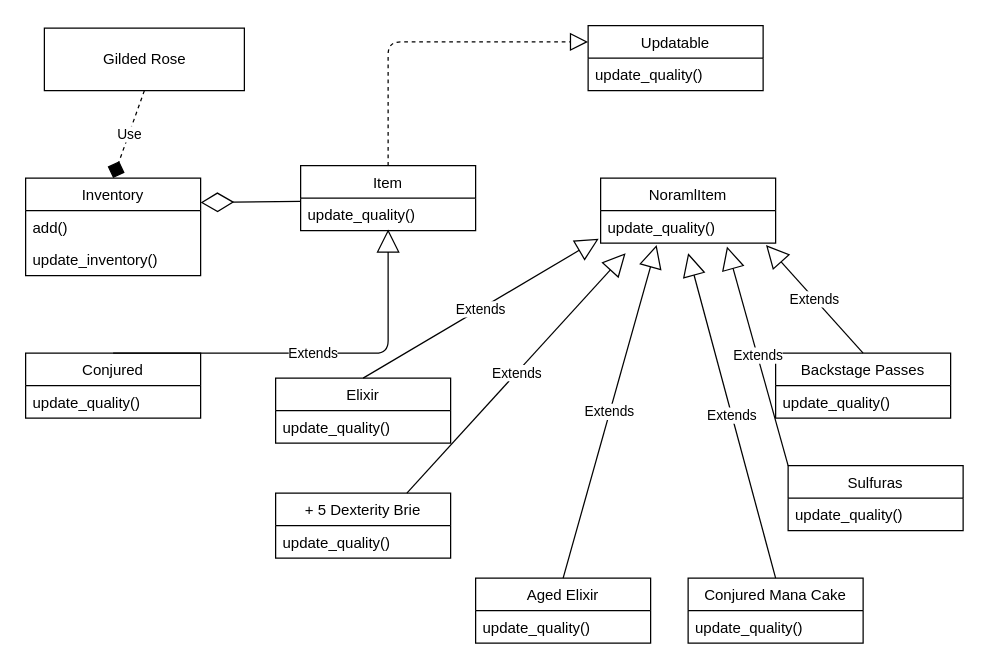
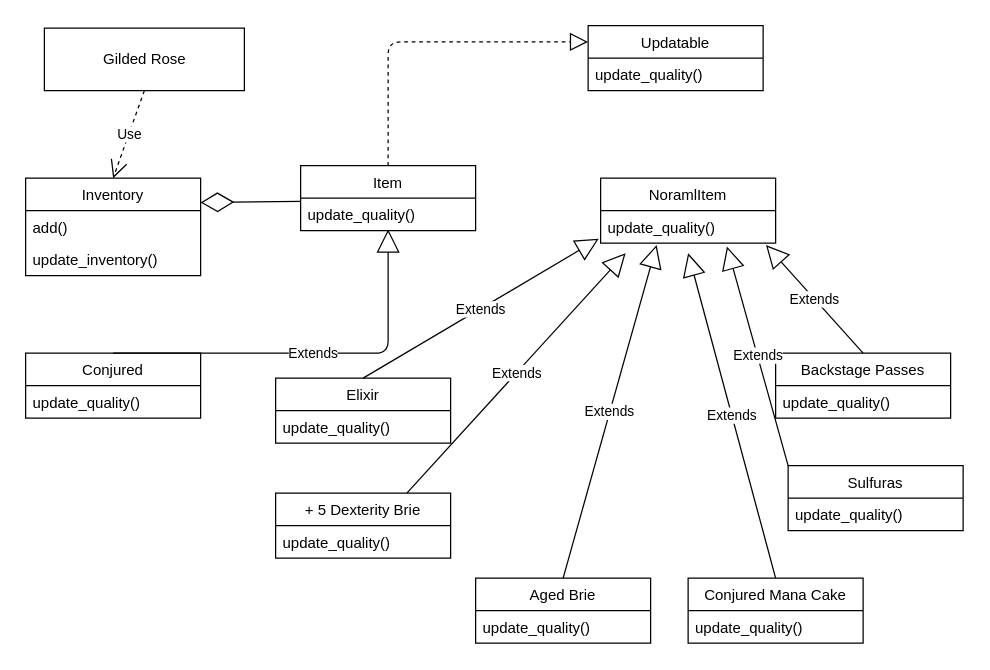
  <mxCell id="0" />
  <mxCell id="1" parent="0" />
  <mxCell id="2" value="Gilded Rose" style="html=1;" parent="1" vertex="1"><mxGeometry x="35" y="22" width="160" height="50" as="geometry" /></mxCell>
  <mxCell id="3" value="Inventory" style="swimlane;fontStyle=0;childLayout=stackLayout;horizontal=1;startSize=26;fillColor=none;horizontalStack=0;resizeParent=1;resizeParentMax=0;resizeLast=0;collapsible=1;marginBottom=0;" parent="1" vertex="1"><mxGeometry x="20" y="142" width="140" height="78" as="geometry" /></mxCell>
  <mxCell id="4" value="add()" style="text;strokeColor=none;fillColor=none;align=left;verticalAlign=top;spacingLeft=4;spacingRight=4;overflow=hidden;rotatable=0;points=[[0,0.5],[1,0.5]];portConstraint=eastwest;" parent="3" vertex="1"><mxGeometry y="26" width="140" height="26" as="geometry" /></mxCell>
  <mxCell id="5" value="update_inventory()" style="text;strokeColor=none;fillColor=none;align=left;verticalAlign=top;spacingLeft=4;spacingRight=4;overflow=hidden;rotatable=0;points=[[0,0.5],[1,0.5]];portConstraint=eastwest;" parent="3" vertex="1"><mxGeometry y="52" width="140" height="26" as="geometry" /></mxCell>
  <mxCell id="6" value="Conjured" style="swimlane;fontStyle=0;childLayout=stackLayout;horizontal=1;startSize=26;fillColor=none;horizontalStack=0;resizeParent=1;resizeParentMax=0;resizeLast=0;collapsible=1;marginBottom=0;" parent="1" vertex="1"><mxGeometry x="20" y="282" width="140" height="52" as="geometry" /></mxCell>
  <mxCell id="7" value="update_quality()" style="text;strokeColor=none;fillColor=none;align=left;verticalAlign=top;spacingLeft=4;spacingRight=4;overflow=hidden;rotatable=0;points=[[0,0.5],[1,0.5]];portConstraint=eastwest;" parent="6" vertex="1"><mxGeometry y="26" width="140" height="26" as="geometry" /></mxCell>
  <mxCell id="8" value="Updatable" style="swimlane;fontStyle=0;childLayout=stackLayout;horizontal=1;startSize=26;fillColor=none;horizontalStack=0;resizeParent=1;resizeParentMax=0;resizeLast=0;collapsible=1;marginBottom=0;" parent="1" vertex="1"><mxGeometry x="470" y="20" width="140" height="52" as="geometry" /></mxCell>
  <mxCell id="9" value="update_quality()" style="text;strokeColor=none;fillColor=none;align=left;verticalAlign=top;spacingLeft=4;spacingRight=4;overflow=hidden;rotatable=0;points=[[0,0.5],[1,0.5]];portConstraint=eastwest;" parent="8" vertex="1"><mxGeometry y="26" width="140" height="26" as="geometry" /></mxCell>
  <mxCell id="10" value="NoramlItem" style="swimlane;fontStyle=0;childLayout=stackLayout;horizontal=1;startSize=26;fillColor=none;horizontalStack=0;resizeParent=1;resizeParentMax=0;resizeLast=0;collapsible=1;marginBottom=0;" parent="1" vertex="1"><mxGeometry x="480" y="142" width="140" height="52" as="geometry" /></mxCell>
  <mxCell id="11" value="update_quality()" style="text;strokeColor=none;fillColor=none;align=left;verticalAlign=top;spacingLeft=4;spacingRight=4;overflow=hidden;rotatable=0;points=[[0,0.5],[1,0.5]];portConstraint=eastwest;" parent="10" vertex="1"><mxGeometry y="26" width="140" height="26" as="geometry" /></mxCell>
  <mxCell id="12" value="Sulfuras" style="swimlane;fontStyle=0;childLayout=stackLayout;horizontal=1;startSize=26;fillColor=none;horizontalStack=0;resizeParent=1;resizeParentMax=0;resizeLast=0;collapsible=1;marginBottom=0;" parent="1" vertex="1"><mxGeometry x="630" y="372" width="140" height="52" as="geometry" /></mxCell>
  <mxCell id="13" value="update_quality()" style="text;strokeColor=none;fillColor=none;align=left;verticalAlign=top;spacingLeft=4;spacingRight=4;overflow=hidden;rotatable=0;points=[[0,0.5],[1,0.5]];portConstraint=eastwest;" parent="12" vertex="1"><mxGeometry y="26" width="140" height="26" as="geometry" /></mxCell>
  <mxCell id="14" value="Conjured Mana Cake" style="swimlane;fontStyle=0;childLayout=stackLayout;horizontal=1;startSize=26;fillColor=none;horizontalStack=0;resizeParent=1;resizeParentMax=0;resizeLast=0;collapsible=1;marginBottom=0;" parent="1" vertex="1"><mxGeometry x="550" y="462" width="140" height="52" as="geometry" /></mxCell>
  <mxCell id="15" value="update_quality()" style="text;strokeColor=none;fillColor=none;align=left;verticalAlign=top;spacingLeft=4;spacingRight=4;overflow=hidden;rotatable=0;points=[[0,0.5],[1,0.5]];portConstraint=eastwest;" parent="14" vertex="1"><mxGeometry y="26" width="140" height="26" as="geometry" /></mxCell>
  <mxCell id="16" value="Backstage Passes" style="swimlane;fontStyle=0;childLayout=stackLayout;horizontal=1;startSize=26;fillColor=none;horizontalStack=0;resizeParent=1;resizeParentMax=0;resizeLast=0;collapsible=1;marginBottom=0;" parent="1" vertex="1"><mxGeometry x="620" y="282" width="140" height="52" as="geometry" /></mxCell>
  <mxCell id="17" value="update_quality()" style="text;strokeColor=none;fillColor=none;align=left;verticalAlign=top;spacingLeft=4;spacingRight=4;overflow=hidden;rotatable=0;points=[[0,0.5],[1,0.5]];portConstraint=eastwest;" parent="16" vertex="1"><mxGeometry y="26" width="140" height="26" as="geometry" /></mxCell>
- <mxCell id="18" value="Aged Elixir" style="swimlane;fontStyle=0;childLayout=stackLayout;horizontal=1;startSize=26;fillColor=none;horizontalStack=0;resizeParent=1;resizeParentMax=0;resizeLast=0;collapsible=1;marginBottom=0;" parent="1" vertex="1"><mxGeometry x="380" y="462" width="140" height="52" as="geometry" /></mxCell>
+ <mxCell id="18" value="Aged Brie" style="swimlane;fontStyle=0;childLayout=stackLayout;horizontal=1;startSize=26;fillColor=none;horizontalStack=0;resizeParent=1;resizeParentMax=0;resizeLast=0;collapsible=1;marginBottom=0;" parent="1" vertex="1"><mxGeometry x="380" y="462" width="140" height="52" as="geometry" /></mxCell>
  <mxCell id="19" value="update_quality()" style="text;strokeColor=none;fillColor=none;align=left;verticalAlign=top;spacingLeft=4;spacingRight=4;overflow=hidden;rotatable=0;points=[[0,0.5],[1,0.5]];portConstraint=eastwest;" parent="18" vertex="1"><mxGeometry y="26" width="140" height="26" as="geometry" /></mxCell>
  <mxCell id="20" value="+ 5 Dexterity Brie" style="swimlane;fontStyle=0;childLayout=stackLayout;horizontal=1;startSize=26;fillColor=none;horizontalStack=0;resizeParent=1;resizeParentMax=0;resizeLast=0;collapsible=1;marginBottom=0;" parent="1" vertex="1"><mxGeometry x="220" y="394" width="140" height="52" as="geometry" /></mxCell>
  <mxCell id="21" value="update_quality()" style="text;strokeColor=none;fillColor=none;align=left;verticalAlign=top;spacingLeft=4;spacingRight=4;overflow=hidden;rotatable=0;points=[[0,0.5],[1,0.5]];portConstraint=eastwest;" parent="20" vertex="1"><mxGeometry y="26" width="140" height="26" as="geometry" /></mxCell>
  <mxCell id="22" value="Elixir" style="swimlane;fontStyle=0;childLayout=stackLayout;horizontal=1;startSize=26;fillColor=none;horizontalStack=0;resizeParent=1;resizeParentMax=0;resizeLast=0;collapsible=1;marginBottom=0;" parent="1" vertex="1"><mxGeometry x="220" y="302" width="140" height="52" as="geometry" /></mxCell>
  <mxCell id="23" value="update_quality()" style="text;strokeColor=none;fillColor=none;align=left;verticalAlign=top;spacingLeft=4;spacingRight=4;overflow=hidden;rotatable=0;points=[[0,0.5],[1,0.5]];portConstraint=eastwest;" parent="22" vertex="1"><mxGeometry y="26" width="140" height="26" as="geometry" /></mxCell>
  <mxCell id="24" value="" style="endArrow=diamondThin;endFill=0;endSize=24;html=1;exitX=-0.002;exitY=0.097;exitDx=0;exitDy=0;entryX=1;entryY=0.25;entryDx=0;entryDy=0;exitPerimeter=0;" parent="1" source="35" target="3" edge="1"><mxGeometry width="160" relative="1" as="geometry"><mxPoint x="260" y="168" as="sourcePoint" /><mxPoint x="470" y="262" as="targetPoint" /></mxGeometry></mxCell>
- <mxCell id="25" value="Use" style="endArrow=diamond;endSize=12;dashed=1;html=1;exitX=0.5;exitY=1;exitDx=0;exitDy=0;entryX=0.5;entryY=0;entryDx=0;entryDy=0;" parent="1" source="2" target="3" edge="1"><mxGeometry width="160" relative="1" as="geometry"><mxPoint x="310" y="262" as="sourcePoint" /><mxPoint x="470" y="262" as="targetPoint" /></mxGeometry></mxCell>
+ <mxCell id="25" value="Use" style="endArrow=open;endSize=12;dashed=1;html=1;exitX=0.5;exitY=1;exitDx=0;exitDy=0;entryX=0.5;entryY=0;entryDx=0;entryDy=0;" parent="1" source="2" target="3" edge="1"><mxGeometry width="160" relative="1" as="geometry"><mxPoint x="310" y="262" as="sourcePoint" /><mxPoint x="470" y="262" as="targetPoint" /></mxGeometry></mxCell>
  <mxCell id="26" value="" style="endArrow=block;dashed=1;endFill=0;endSize=12;html=1;entryX=0;entryY=0.25;entryDx=0;entryDy=0;exitX=0.5;exitY=0;exitDx=0;exitDy=0;" parent="1" source="34" target="8" edge="1"><mxGeometry width="160" relative="1" as="geometry"><mxPoint x="310" y="153" as="sourcePoint" /><mxPoint x="548.46" y="84.262" as="targetPoint" /><Array as="points"><mxPoint x="310" y="33" /></Array></mxGeometry></mxCell>
  <mxCell id="27" value="Extends" style="endArrow=block;endSize=16;endFill=0;html=1;exitX=0.5;exitY=0;exitDx=0;exitDy=0;entryX=0.5;entryY=1;entryDx=0;entryDy=0;" parent="1" source="6" edge="1"><mxGeometry width="160" relative="1" as="geometry"><mxPoint x="310" y="262" as="sourcePoint" /><mxPoint x="310" y="183" as="targetPoint" /><Array as="points"><mxPoint x="310" y="282" /></Array></mxGeometry></mxCell>
  <mxCell id="28" value="Extends" style="endArrow=block;endSize=16;endFill=0;html=1;exitX=0.5;exitY=0;exitDx=0;exitDy=0;entryX=-0.011;entryY=0.866;entryDx=0;entryDy=0;entryPerimeter=0;" parent="1" source="22" target="11" edge="1"><mxGeometry width="160" relative="1" as="geometry"><mxPoint x="390" y="301" as="sourcePoint" /><mxPoint x="550" y="301" as="targetPoint" /></mxGeometry></mxCell>
  <mxCell id="29" value="Extends" style="endArrow=block;endSize=16;endFill=0;html=1;exitX=0.75;exitY=0;exitDx=0;exitDy=0;entryX=0.143;entryY=1.308;entryDx=0;entryDy=0;entryPerimeter=0;" parent="1" source="20" target="11" edge="1"><mxGeometry width="160" relative="1" as="geometry"><mxPoint x="300" y="312" as="sourcePoint" /><mxPoint x="520" y="252" as="targetPoint" /></mxGeometry></mxCell>
  <mxCell id="30" value="Extends" style="endArrow=block;endSize=16;endFill=0;html=1;exitX=0.5;exitY=0;exitDx=0;exitDy=0;entryX=0.32;entryY=1.058;entryDx=0;entryDy=0;entryPerimeter=0;" parent="1" source="18" target="11" edge="1"><mxGeometry width="160" relative="1" as="geometry"><mxPoint x="310" y="322" as="sourcePoint" /><mxPoint x="498.46" y="210.516" as="targetPoint" /></mxGeometry></mxCell>
  <mxCell id="31" value="Extends" style="endArrow=block;endSize=16;endFill=0;html=1;exitX=0.5;exitY=0;exitDx=0;exitDy=0;entryX=0.5;entryY=1.308;entryDx=0;entryDy=0;entryPerimeter=0;" parent="1" source="14" target="11" edge="1"><mxGeometry width="160" relative="1" as="geometry"><mxPoint x="320" y="332" as="sourcePoint" /><mxPoint x="508.46" y="220.516" as="targetPoint" /></mxGeometry></mxCell>
  <mxCell id="32" value="Extends" style="endArrow=block;endSize=16;endFill=0;html=1;exitX=0;exitY=0;exitDx=0;exitDy=0;entryX=0.722;entryY=1.106;entryDx=0;entryDy=0;entryPerimeter=0;" parent="1" source="12" target="11" edge="1"><mxGeometry width="160" relative="1" as="geometry"><mxPoint x="330" y="342" as="sourcePoint" /><mxPoint x="518.46" y="230.516" as="targetPoint" /></mxGeometry></mxCell>
  <mxCell id="33" value="Extends" style="endArrow=block;endSize=16;endFill=0;html=1;exitX=0.5;exitY=0;exitDx=0;exitDy=0;entryX=0.945;entryY=1.058;entryDx=0;entryDy=0;entryPerimeter=0;" parent="1" source="16" target="11" edge="1"><mxGeometry width="160" relative="1" as="geometry"><mxPoint x="340" y="352" as="sourcePoint" /><mxPoint x="528.46" y="240.516" as="targetPoint" /></mxGeometry></mxCell>
  <mxCell id="34" value="Item" style="swimlane;fontStyle=0;childLayout=stackLayout;horizontal=1;startSize=26;fillColor=none;horizontalStack=0;resizeParent=1;resizeParentMax=0;resizeLast=0;collapsible=1;marginBottom=0;" parent="1" vertex="1"><mxGeometry x="240" y="132" width="140" height="52" as="geometry" /></mxCell>
  <mxCell id="35" value="update_quality()" style="text;strokeColor=none;fillColor=none;align=left;verticalAlign=top;spacingLeft=4;spacingRight=4;overflow=hidden;rotatable=0;points=[[0,0.5],[1,0.5]];portConstraint=eastwest;" parent="34" vertex="1"><mxGeometry y="26" width="140" height="26" as="geometry" /></mxCell>
